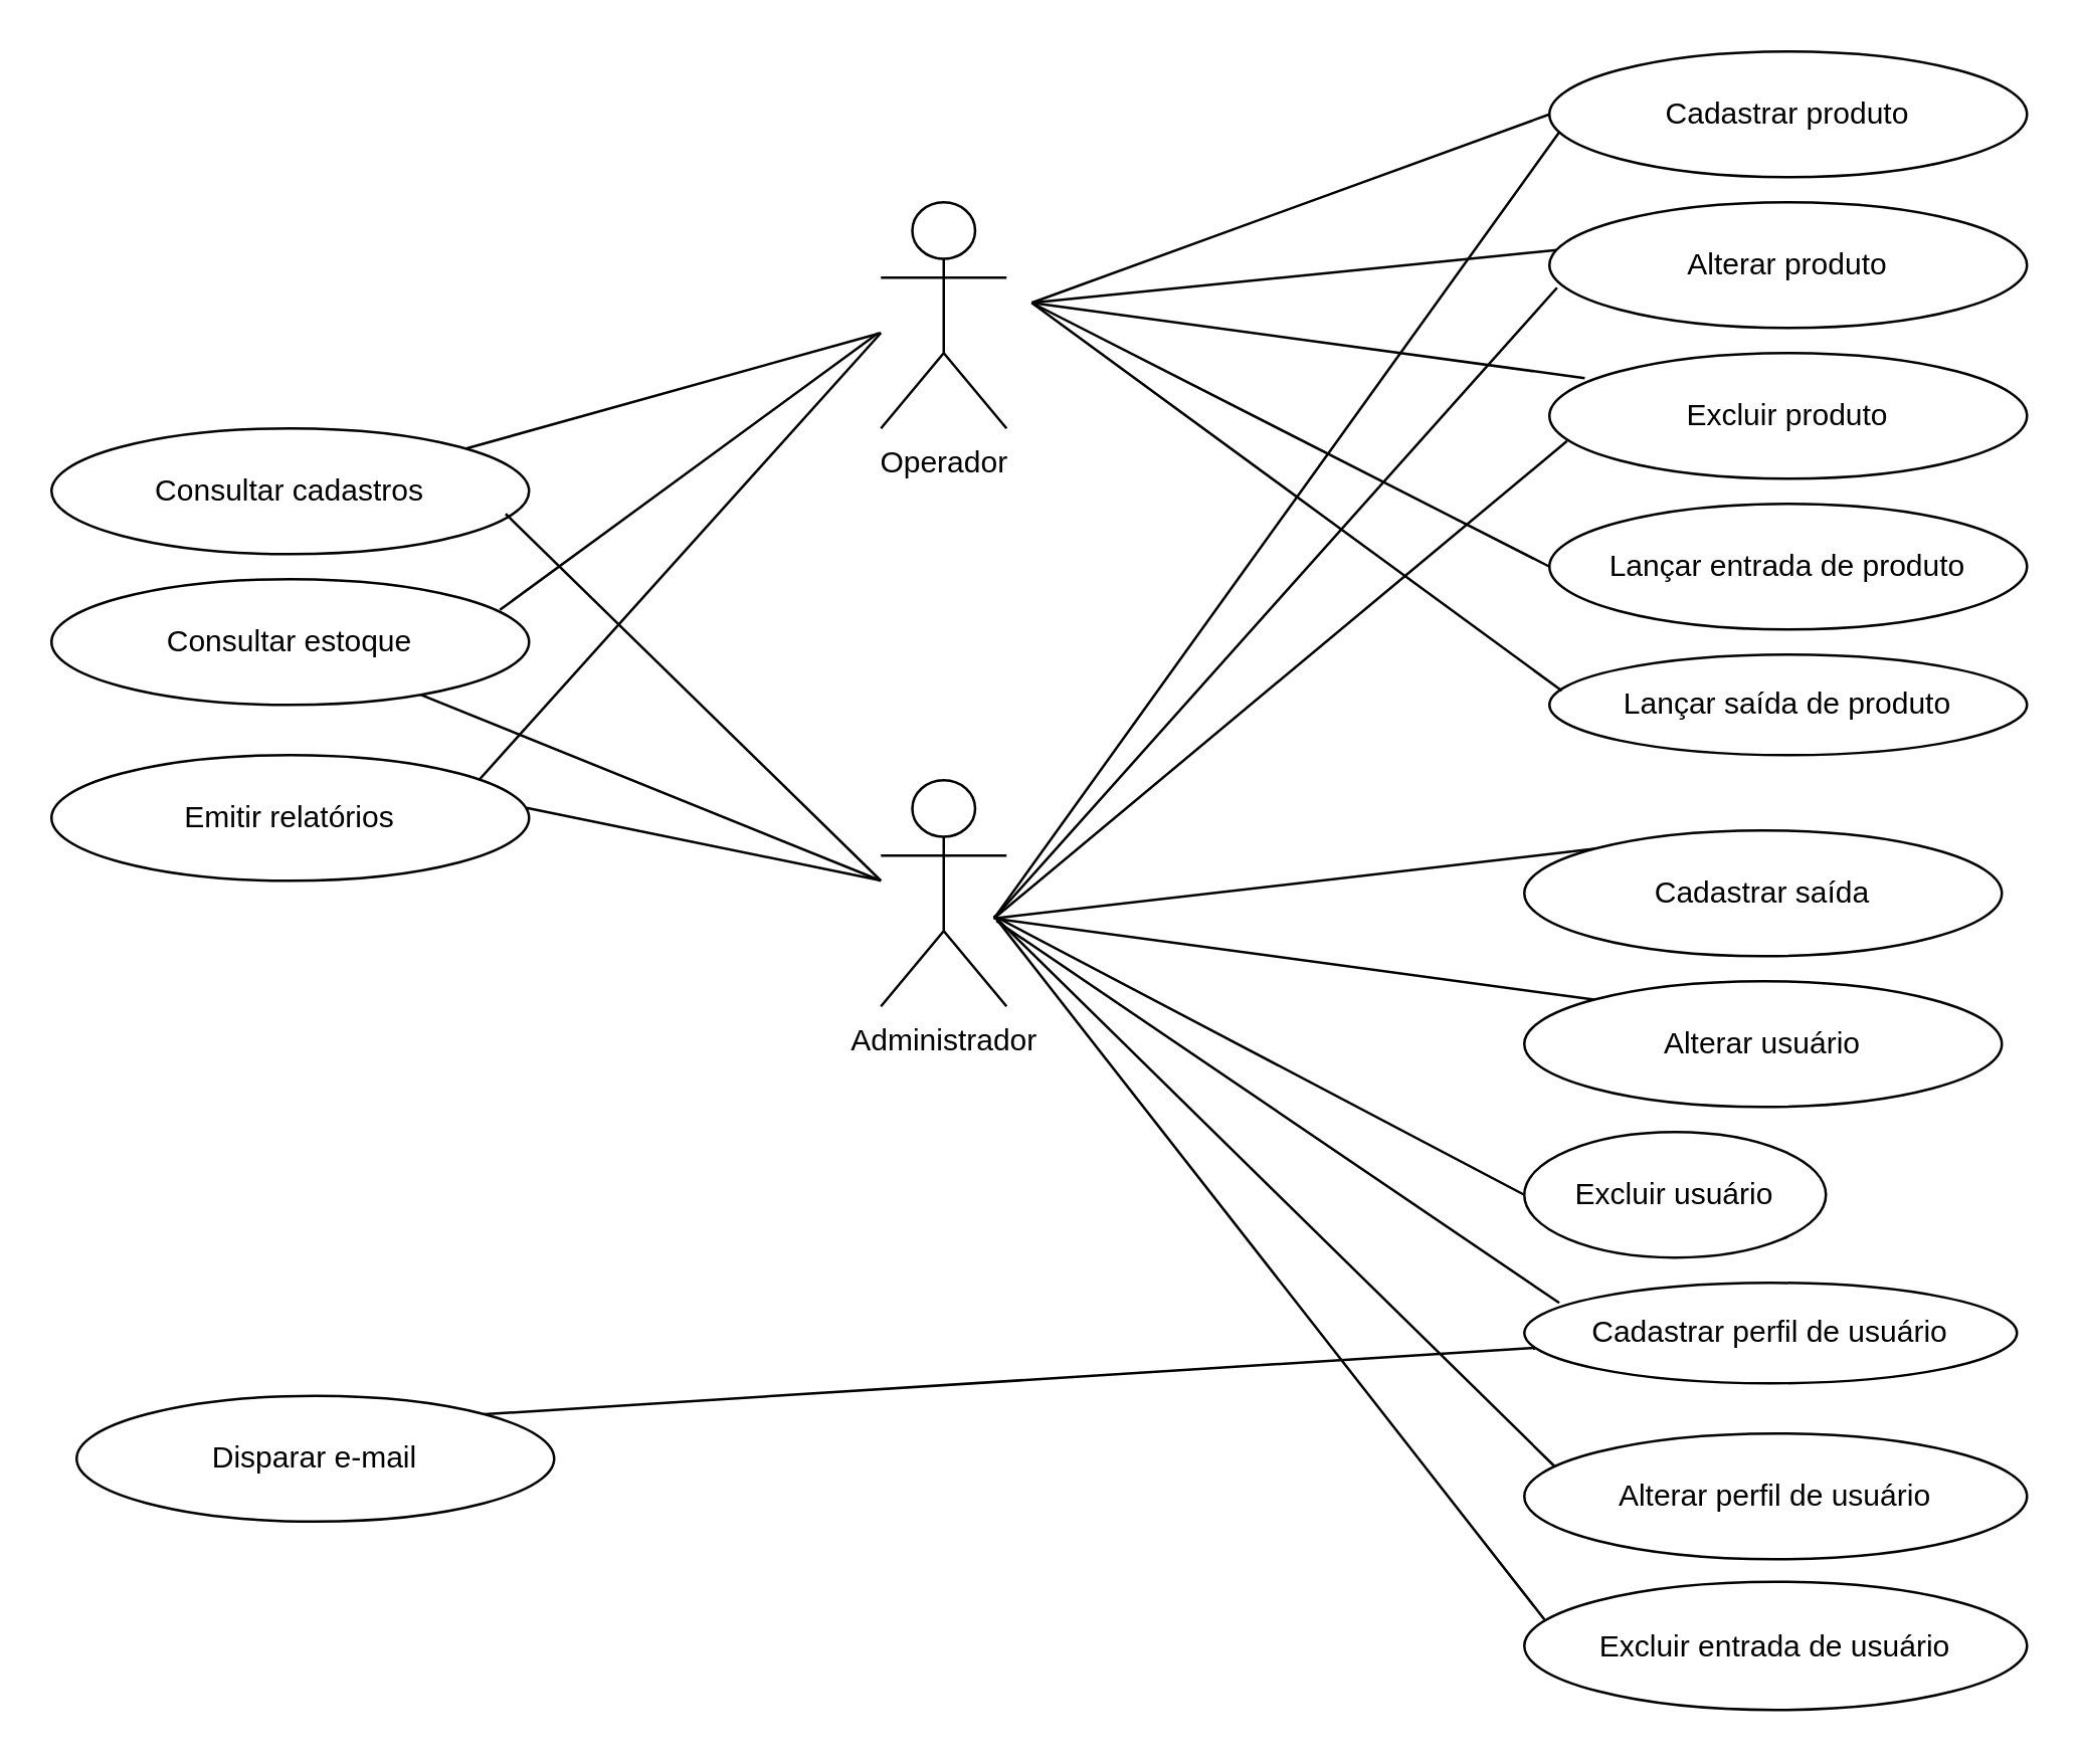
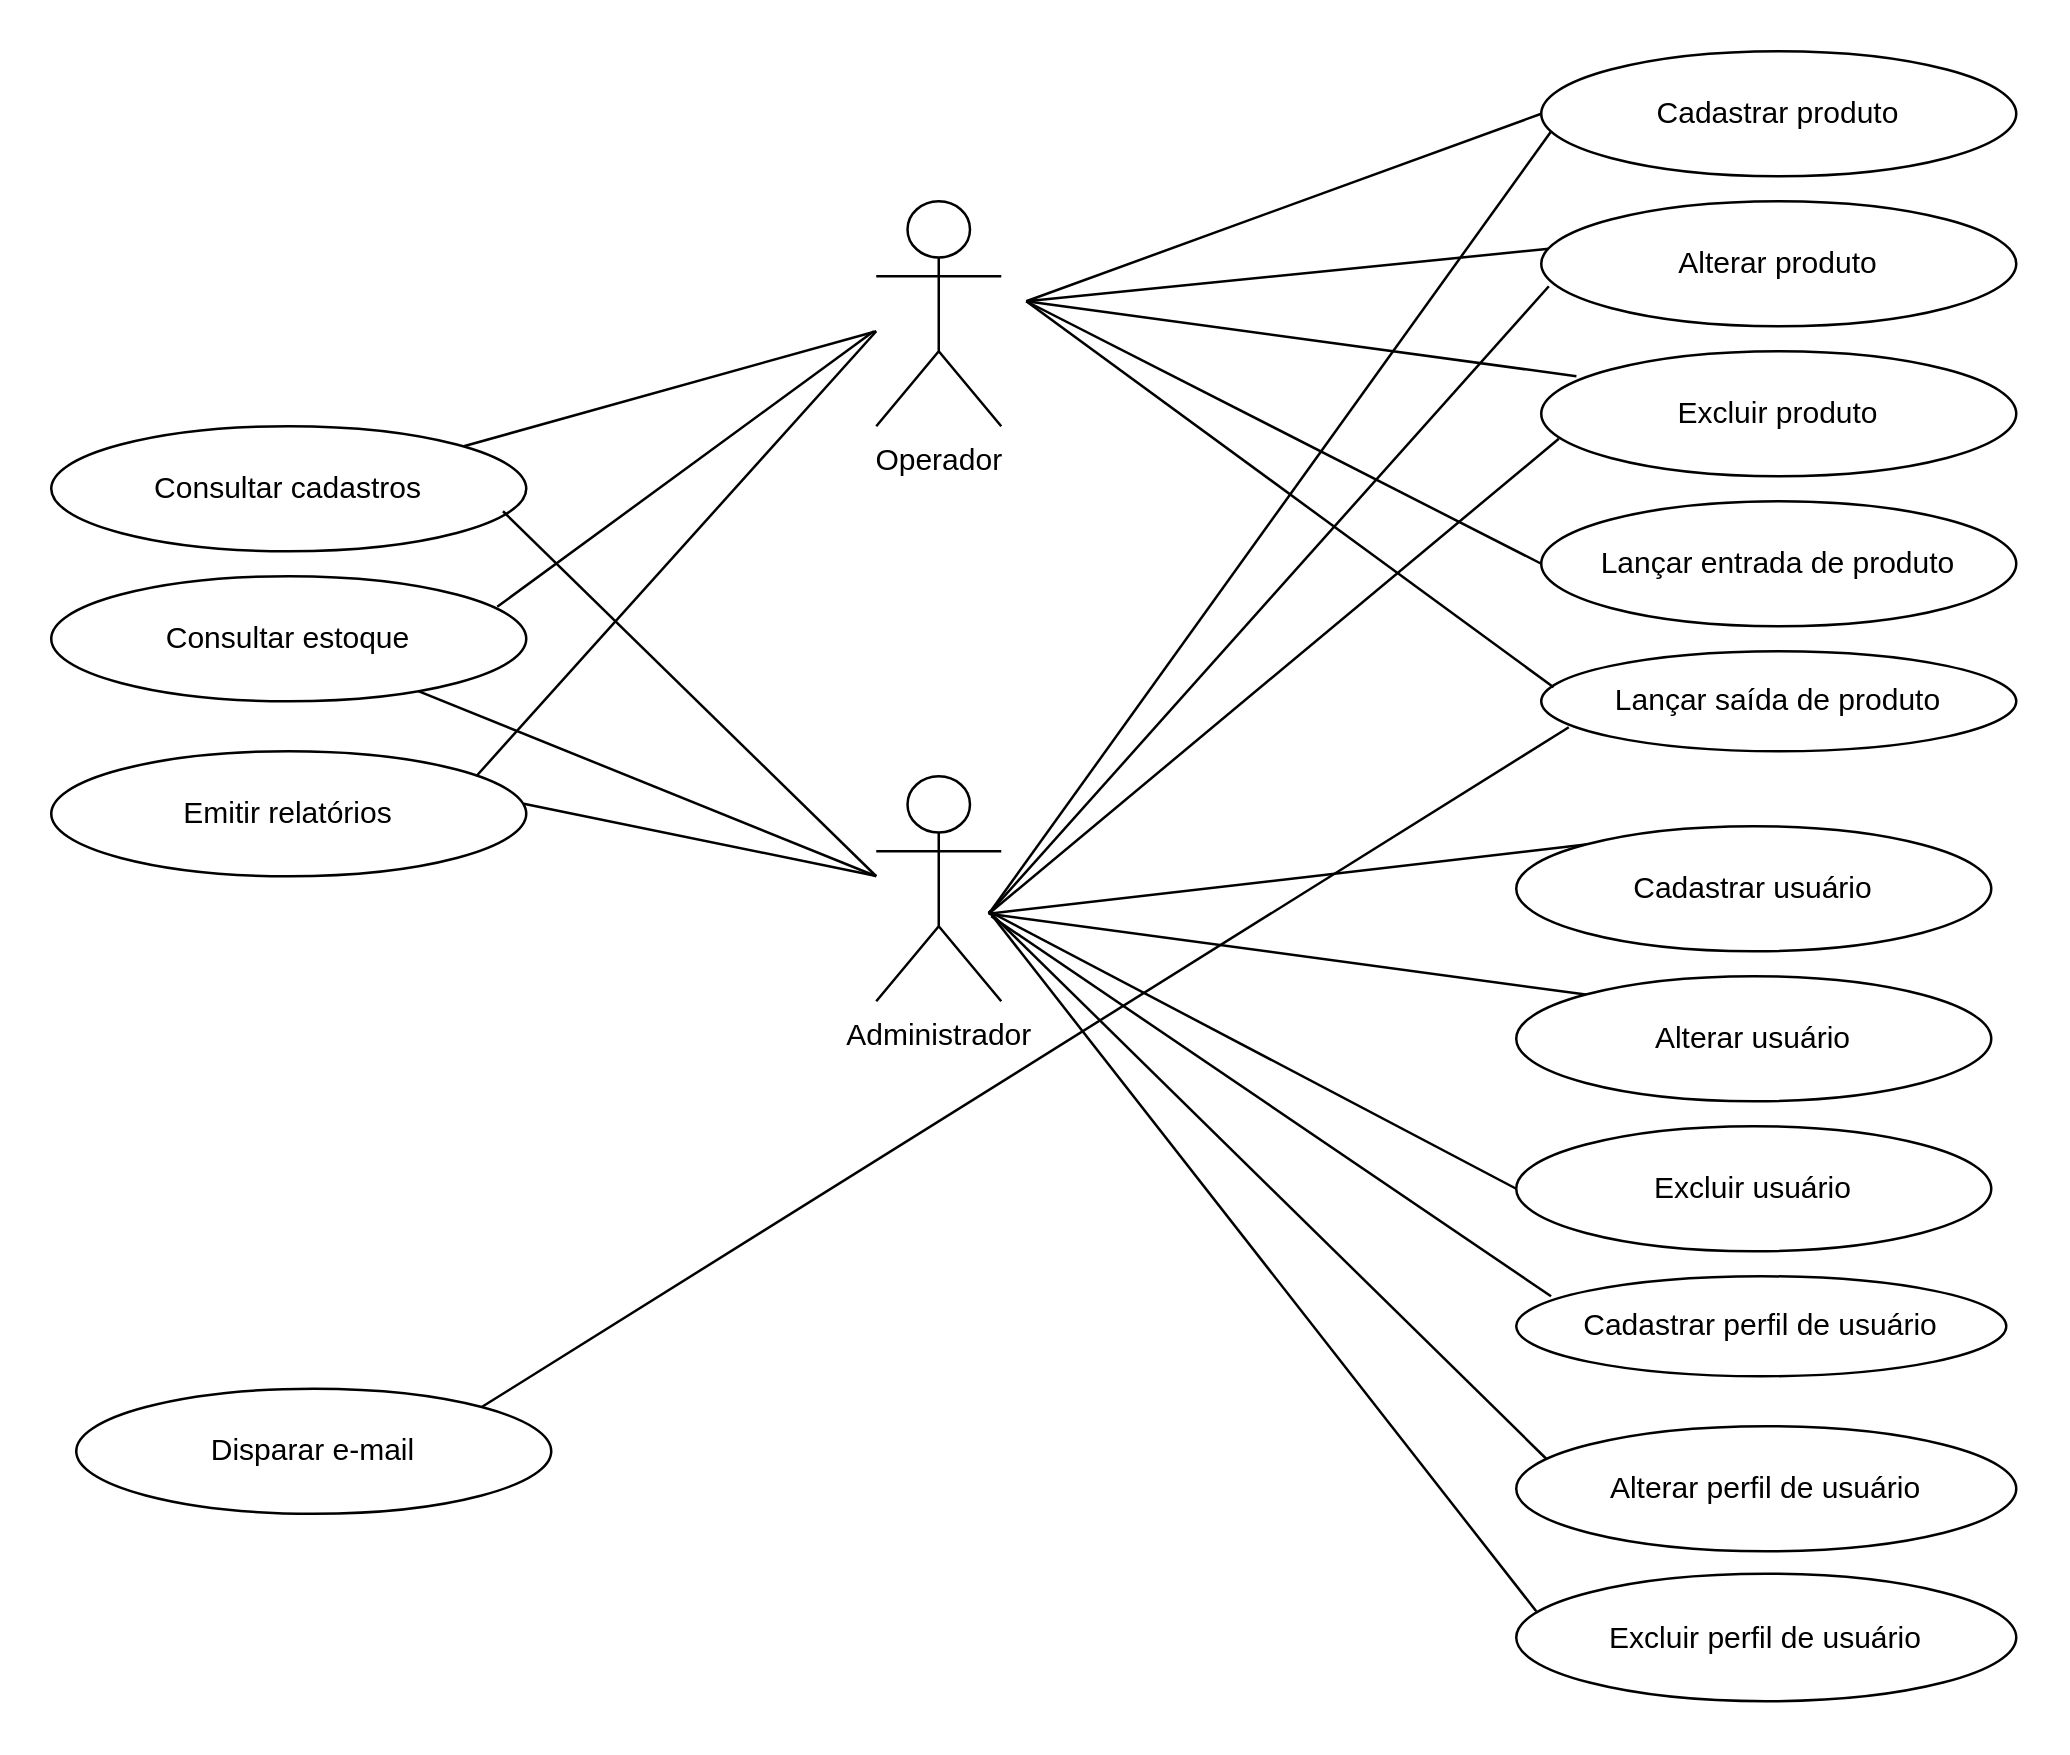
  <mxCell id="0" />
  <mxCell id="1" parent="0" />
  <mxCell id="2" value="Operador" style="shape=umlActor;verticalLabelPosition=bottom;verticalAlign=top;html=1;outlineConnect=0;" vertex="1" parent="1"><mxGeometry x="350" y="80" width="50" height="90" as="geometry" /></mxCell>
  <mxCell id="3" value="Administrador" style="shape=umlActor;verticalLabelPosition=bottom;verticalAlign=top;html=1;outlineConnect=0;" vertex="1" parent="1"><mxGeometry x="350" y="310" width="50" height="90" as="geometry" /></mxCell>
  <mxCell id="4" value="Cadastrar produto" style="ellipse;whiteSpace=wrap;html=1;" vertex="1" parent="1"><mxGeometry x="616" y="20" width="190" height="50" as="geometry" /></mxCell>
  <mxCell id="5" value="Alterar produto" style="ellipse;whiteSpace=wrap;html=1;" vertex="1" parent="1"><mxGeometry x="616" y="80" width="190" height="50" as="geometry" /></mxCell>
  <mxCell id="6" value="Excluir produto" style="ellipse;whiteSpace=wrap;html=1;" vertex="1" parent="1"><mxGeometry x="616" y="140" width="190" height="50" as="geometry" /></mxCell>
- <mxCell id="7" value="Cadastrar saída" style="ellipse;whiteSpace=wrap;html=1;" vertex="1" parent="1"><mxGeometry x="606" y="330" width="190" height="50" as="geometry" /></mxCell>
+ <mxCell id="7" value="Cadastrar usuário" style="ellipse;whiteSpace=wrap;html=1;" vertex="1" parent="1"><mxGeometry x="606" y="330" width="190" height="50" as="geometry" /></mxCell>
  <mxCell id="8" value="Alterar usuário" style="ellipse;whiteSpace=wrap;html=1;" vertex="1" parent="1"><mxGeometry x="606" y="390" width="190" height="50" as="geometry" /></mxCell>
- <mxCell id="9" value="Excluir usuário" style="ellipse;whiteSpace=wrap;html=1;" vertex="1" parent="1"><mxGeometry x="606" y="450" width="120" height="50" as="geometry" /></mxCell>
+ <mxCell id="9" value="Excluir usuário" style="ellipse;whiteSpace=wrap;html=1;" vertex="1" parent="1"><mxGeometry x="606" y="450" width="190" height="50" as="geometry" /></mxCell>
  <mxCell id="10" value="Cadastrar perfil de usuário" style="ellipse;whiteSpace=wrap;html=1;" vertex="1" parent="1"><mxGeometry x="606" y="510" width="196" height="40" as="geometry" /></mxCell>
  <mxCell id="11" value="Alterar perfil de&amp;nbsp;usuário" style="ellipse;whiteSpace=wrap;html=1;" vertex="1" parent="1"><mxGeometry x="606" y="570" width="200" height="50" as="geometry" /></mxCell>
- <mxCell id="12" value="Excluir entrada de&amp;nbsp;usuário" style="ellipse;whiteSpace=wrap;html=1;" vertex="1" parent="1"><mxGeometry x="606" y="629" width="200" height="51" as="geometry" /></mxCell>
+ <mxCell id="12" value="Excluir perfil de&amp;nbsp;usuário" style="ellipse;whiteSpace=wrap;html=1;" vertex="1" parent="1"><mxGeometry x="606" y="629" width="200" height="51" as="geometry" /></mxCell>
  <mxCell id="13" value="" style="endArrow=none;html=1;rounded=0;entryX=0;entryY=0.5;entryDx=0;entryDy=0;" edge="1" parent="1" target="4"><mxGeometry width="50" height="50" relative="1" as="geometry"><mxPoint x="410" y="120" as="sourcePoint" /><mxPoint x="460" y="70" as="targetPoint" /></mxGeometry></mxCell>
  <mxCell id="14" value="" style="endArrow=none;html=1;rounded=0;entryX=0.016;entryY=0.38;entryDx=0;entryDy=0;entryPerimeter=0;" edge="1" parent="1" target="5"><mxGeometry width="50" height="50" relative="1" as="geometry"><mxPoint x="410" y="120" as="sourcePoint" /><mxPoint x="630" y="55" as="targetPoint" /></mxGeometry></mxCell>
  <mxCell id="15" value="" style="endArrow=none;html=1;rounded=0;entryX=0.074;entryY=0.2;entryDx=0;entryDy=0;entryPerimeter=0;" edge="1" parent="1" target="6"><mxGeometry width="50" height="50" relative="1" as="geometry"><mxPoint x="410" y="120" as="sourcePoint" /><mxPoint x="633" y="109" as="targetPoint" /></mxGeometry></mxCell>
  <mxCell id="16" value="Lançar entrada de produto" style="ellipse;whiteSpace=wrap;html=1;" vertex="1" parent="1"><mxGeometry x="616" y="200" width="190" height="50" as="geometry" /></mxCell>
  <mxCell id="17" value="Lançar saída de produto" style="ellipse;whiteSpace=wrap;html=1;" vertex="1" parent="1"><mxGeometry x="616" y="260" width="190" height="40" as="geometry" /></mxCell>
  <mxCell id="18" value="" style="endArrow=none;html=1;rounded=0;entryX=0;entryY=0.5;entryDx=0;entryDy=0;" edge="1" parent="1" target="16"><mxGeometry width="50" height="50" relative="1" as="geometry"><mxPoint x="410" y="120" as="sourcePoint" /><mxPoint x="606" y="205" as="targetPoint" /></mxGeometry></mxCell>
  <mxCell id="19" value="" style="endArrow=none;html=1;rounded=0;entryX=0.026;entryY=0.36;entryDx=0;entryDy=0;entryPerimeter=0;" edge="1" parent="1" target="17"><mxGeometry width="50" height="50" relative="1" as="geometry"><mxPoint x="410" y="120" as="sourcePoint" /><mxPoint x="626" y="260" as="targetPoint" /></mxGeometry></mxCell>
  <mxCell id="20" value="" style="endArrow=none;html=1;rounded=0;entryX=0;entryY=0.5;entryDx=0;entryDy=0;exitX=0.021;exitY=0.64;exitDx=0;exitDy=0;exitPerimeter=0;" edge="1" parent="1" source="4"><mxGeometry width="50" height="50" relative="1" as="geometry"><mxPoint x="601" y="290" as="sourcePoint" /><mxPoint x="395" y="365" as="targetPoint" /></mxGeometry></mxCell>
  <mxCell id="21" value="" style="endArrow=none;html=1;rounded=0;entryX=0.016;entryY=0.38;entryDx=0;entryDy=0;entryPerimeter=0;exitX=0.016;exitY=0.68;exitDx=0;exitDy=0;exitPerimeter=0;" edge="1" parent="1" source="5"><mxGeometry width="50" height="50" relative="1" as="geometry"><mxPoint x="610" y="120" as="sourcePoint" /><mxPoint x="395" y="365" as="targetPoint" /></mxGeometry></mxCell>
  <mxCell id="22" value="" style="endArrow=none;html=1;rounded=0;entryX=0;entryY=0.5;entryDx=0;entryDy=0;exitX=0.037;exitY=0.7;exitDx=0;exitDy=0;exitPerimeter=0;" edge="1" parent="1" source="6"><mxGeometry width="50" height="50" relative="1" as="geometry"><mxPoint x="220" y="180" as="sourcePoint" /><mxPoint x="395" y="365" as="targetPoint" /></mxGeometry></mxCell>
  <mxCell id="23" value="" style="endArrow=none;html=1;rounded=0;entryX=0;entryY=0.5;entryDx=0;entryDy=0;exitX=0;exitY=0;exitDx=0;exitDy=0;" edge="1" parent="1" source="7"><mxGeometry width="50" height="50" relative="1" as="geometry"><mxPoint x="601" y="470" as="sourcePoint" /><mxPoint x="395" y="365" as="targetPoint" /></mxGeometry></mxCell>
  <mxCell id="24" value="" style="endArrow=none;html=1;rounded=0;entryX=0.026;entryY=0.36;entryDx=0;entryDy=0;entryPerimeter=0;exitX=0;exitY=0;exitDx=0;exitDy=0;" edge="1" parent="1" source="8"><mxGeometry width="50" height="50" relative="1" as="geometry"><mxPoint x="606" y="523" as="sourcePoint" /><mxPoint x="395" y="365" as="targetPoint" /></mxGeometry></mxCell>
  <mxCell id="25" value="" style="endArrow=none;html=1;rounded=0;exitX=0;exitY=0.5;exitDx=0;exitDy=0;" edge="1" parent="1" source="9"><mxGeometry width="50" height="50" relative="1" as="geometry"><mxPoint x="529" y="570.5" as="sourcePoint" /><mxPoint x="395" y="364" as="targetPoint" /></mxGeometry></mxCell>
  <mxCell id="26" value="" style="endArrow=none;html=1;rounded=0;exitX=0.071;exitY=0.2;exitDx=0;exitDy=0;exitPerimeter=0;" edge="1" parent="1" source="10"><mxGeometry width="50" height="50" relative="1" as="geometry"><mxPoint x="616" y="555" as="sourcePoint" /><mxPoint x="396" y="366" as="targetPoint" /></mxGeometry></mxCell>
  <mxCell id="27" value="" style="endArrow=none;html=1;rounded=0;" edge="1" parent="1"><mxGeometry width="50" height="50" relative="1" as="geometry"><mxPoint x="618" y="583" as="sourcePoint" /><mxPoint x="395" y="364" as="targetPoint" /></mxGeometry></mxCell>
  <mxCell id="28" value="" style="endArrow=none;html=1;rounded=0;" edge="1" parent="1"><mxGeometry width="50" height="50" relative="1" as="geometry"><mxPoint x="614" y="644" as="sourcePoint" /><mxPoint x="395" y="364" as="targetPoint" /></mxGeometry></mxCell>
  <mxCell id="29" value="Emitir relatórios" style="ellipse;whiteSpace=wrap;html=1;" vertex="1" parent="1"><mxGeometry x="20" y="300" width="190" height="50" as="geometry" /></mxCell>
  <mxCell id="30" value="Consultar cadastros" style="ellipse;whiteSpace=wrap;html=1;" vertex="1" parent="1"><mxGeometry x="20" y="170" width="190" height="50" as="geometry" /></mxCell>
  <mxCell id="31" value="Consultar estoque" style="ellipse;whiteSpace=wrap;html=1;" vertex="1" parent="1"><mxGeometry x="20" y="230" width="190" height="50" as="geometry" /></mxCell>
  <mxCell id="32" value="" style="endArrow=none;html=1;rounded=0;" edge="1" parent="1" target="2"><mxGeometry width="50" height="50" relative="1" as="geometry"><mxPoint x="185" y="178" as="sourcePoint" /><mxPoint x="220" y="120" as="targetPoint" /></mxGeometry></mxCell>
  <mxCell id="33" value="" style="endArrow=none;html=1;rounded=0;exitX=0.939;exitY=0.244;exitDx=0;exitDy=0;exitPerimeter=0;" edge="1" parent="1" source="31"><mxGeometry width="50" height="50" relative="1" as="geometry"><mxPoint x="195" y="188" as="sourcePoint" /><mxPoint x="349" y="132" as="targetPoint" /></mxGeometry></mxCell>
  <mxCell id="34" value="" style="endArrow=none;html=1;rounded=0;exitX=0.939;exitY=0.244;exitDx=0;exitDy=0;exitPerimeter=0;" edge="1" parent="1"><mxGeometry width="50" height="50" relative="1" as="geometry"><mxPoint x="190" y="310" as="sourcePoint" /><mxPoint x="350" y="132" as="targetPoint" /></mxGeometry></mxCell>
  <mxCell id="35" value="" style="endArrow=none;html=1;rounded=0;" edge="1" parent="1" target="3"><mxGeometry width="50" height="50" relative="1" as="geometry"><mxPoint x="209" y="321" as="sourcePoint" /><mxPoint x="350" y="270" as="targetPoint" /></mxGeometry></mxCell>
  <mxCell id="36" value="" style="endArrow=none;html=1;rounded=0;" edge="1" parent="1" source="31"><mxGeometry width="50" height="50" relative="1" as="geometry"><mxPoint x="219" y="331" as="sourcePoint" /><mxPoint x="350" y="350" as="targetPoint" /></mxGeometry></mxCell>
  <mxCell id="37" value="" style="endArrow=none;html=1;rounded=0;exitX=0.951;exitY=0.68;exitDx=0;exitDy=0;exitPerimeter=0;" edge="1" parent="1" source="30"><mxGeometry width="50" height="50" relative="1" as="geometry"><mxPoint x="240" y="218" as="sourcePoint" /><mxPoint x="350" y="350" as="targetPoint" /></mxGeometry></mxCell>
- <mxCell id="38" value="" style="endArrow=none;html=1;rounded=0;exitX=1;exitY=0;exitDx=0;exitDy=0;" edge="1" parent="1" source="39" target="10"><mxGeometry width="50" height="50" relative="1" as="geometry"><mxPoint x="310" y="570" as="sourcePoint" /><mxPoint x="360" y="520" as="targetPoint" /></mxGeometry></mxCell>
+ <mxCell id="38" value="" style="endArrow=none;html=1;rounded=0;entryX=0.058;entryY=0.76;entryDx=0;entryDy=0;entryPerimeter=0;exitX=1;exitY=0;exitDx=0;exitDy=0;" edge="1" parent="1" source="39" target="17"><mxGeometry width="50" height="50" relative="1" as="geometry"><mxPoint x="310" y="570" as="sourcePoint" /><mxPoint x="360" y="520" as="targetPoint" /></mxGeometry></mxCell>
  <mxCell id="39" value="Disparar e-mail" style="ellipse;whiteSpace=wrap;html=1;" vertex="1" parent="1"><mxGeometry x="30" y="555" width="190" height="50" as="geometry" /></mxCell>
